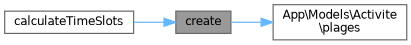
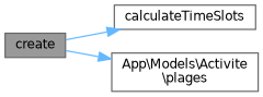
  digraph {
    rankdir=LR
    node [color=grey40 fillcolor=white fontname=Helvetica fontsize=10 shape=box style=filled]
    edge [color=steelblue1 fontname=Helvetica fontsize=10 labelfontname=Helvetica labelfontsize=10 style=solid]
    n1 [color=gray40 fillcolor=grey60 fontcolor=black height=0.2 label=create width=0.4]
    n2 [height=0.2 label=calculateTimeSlots width=0.4]
    n3 [height=0.2 label="App\\Models\\Activite\l\\plages" width=0.4]
-   n2 -> n1
+   n1 -> n2
    n1 -> n3
  }
